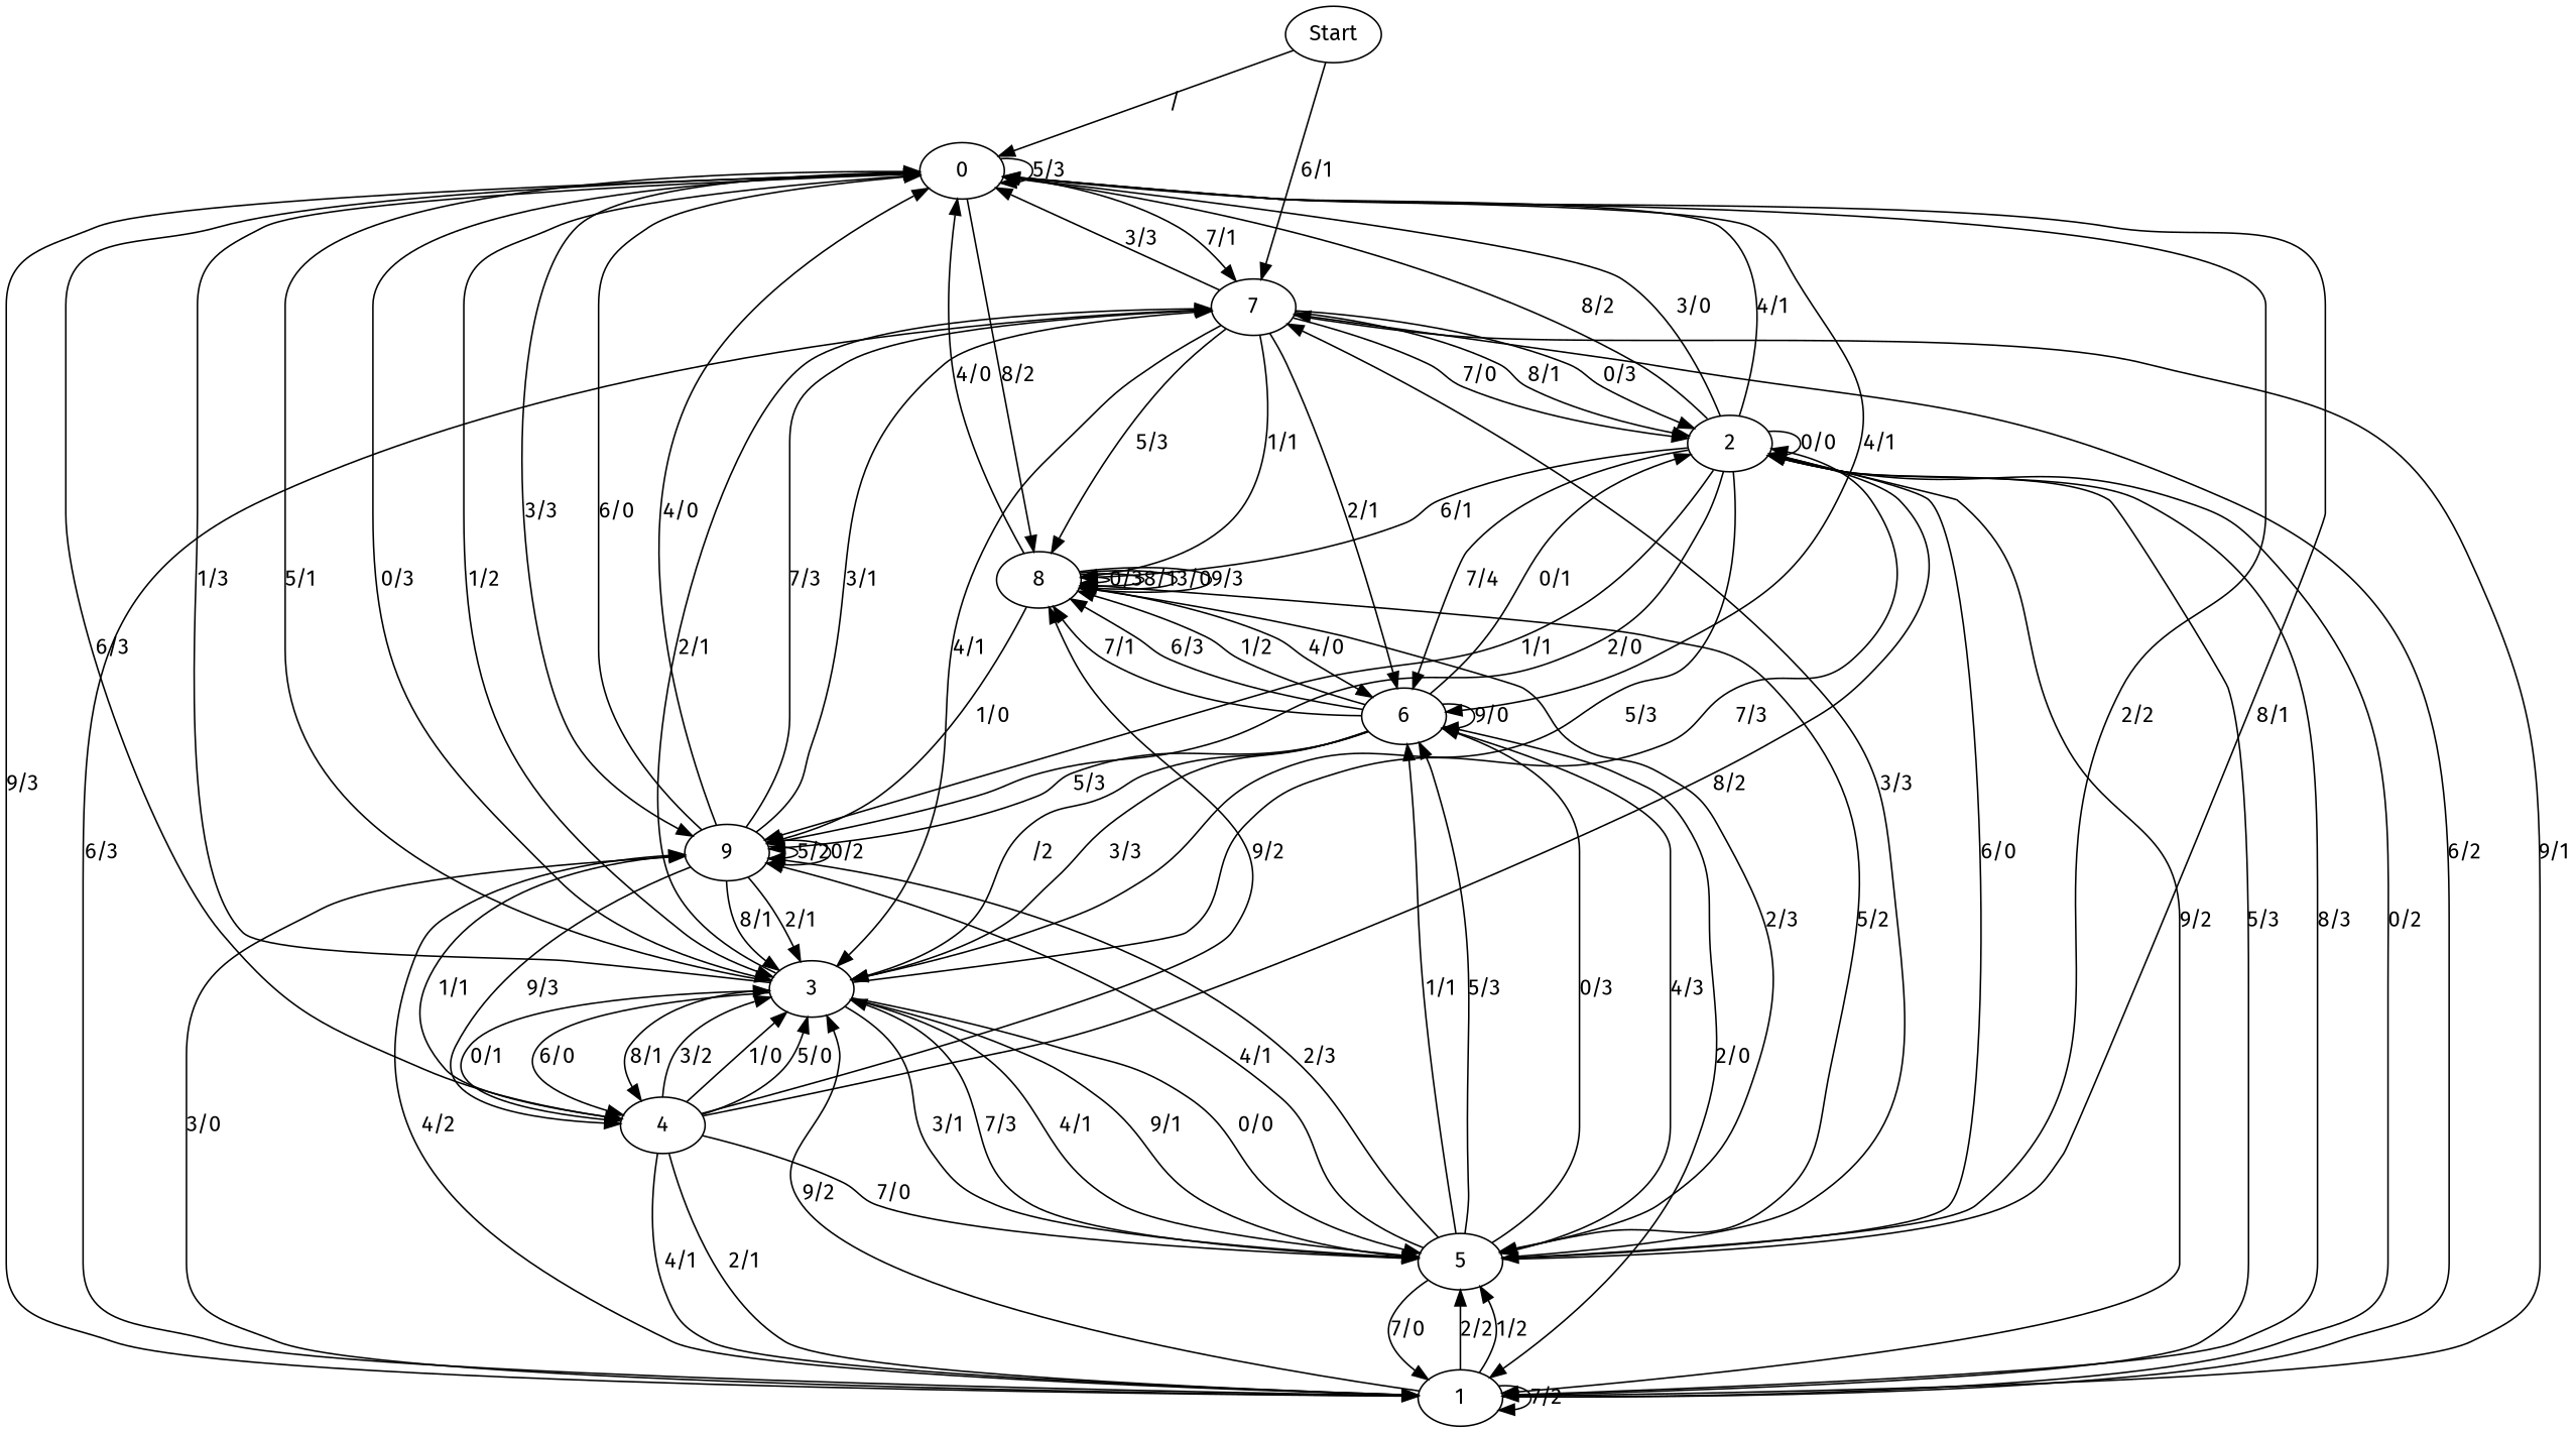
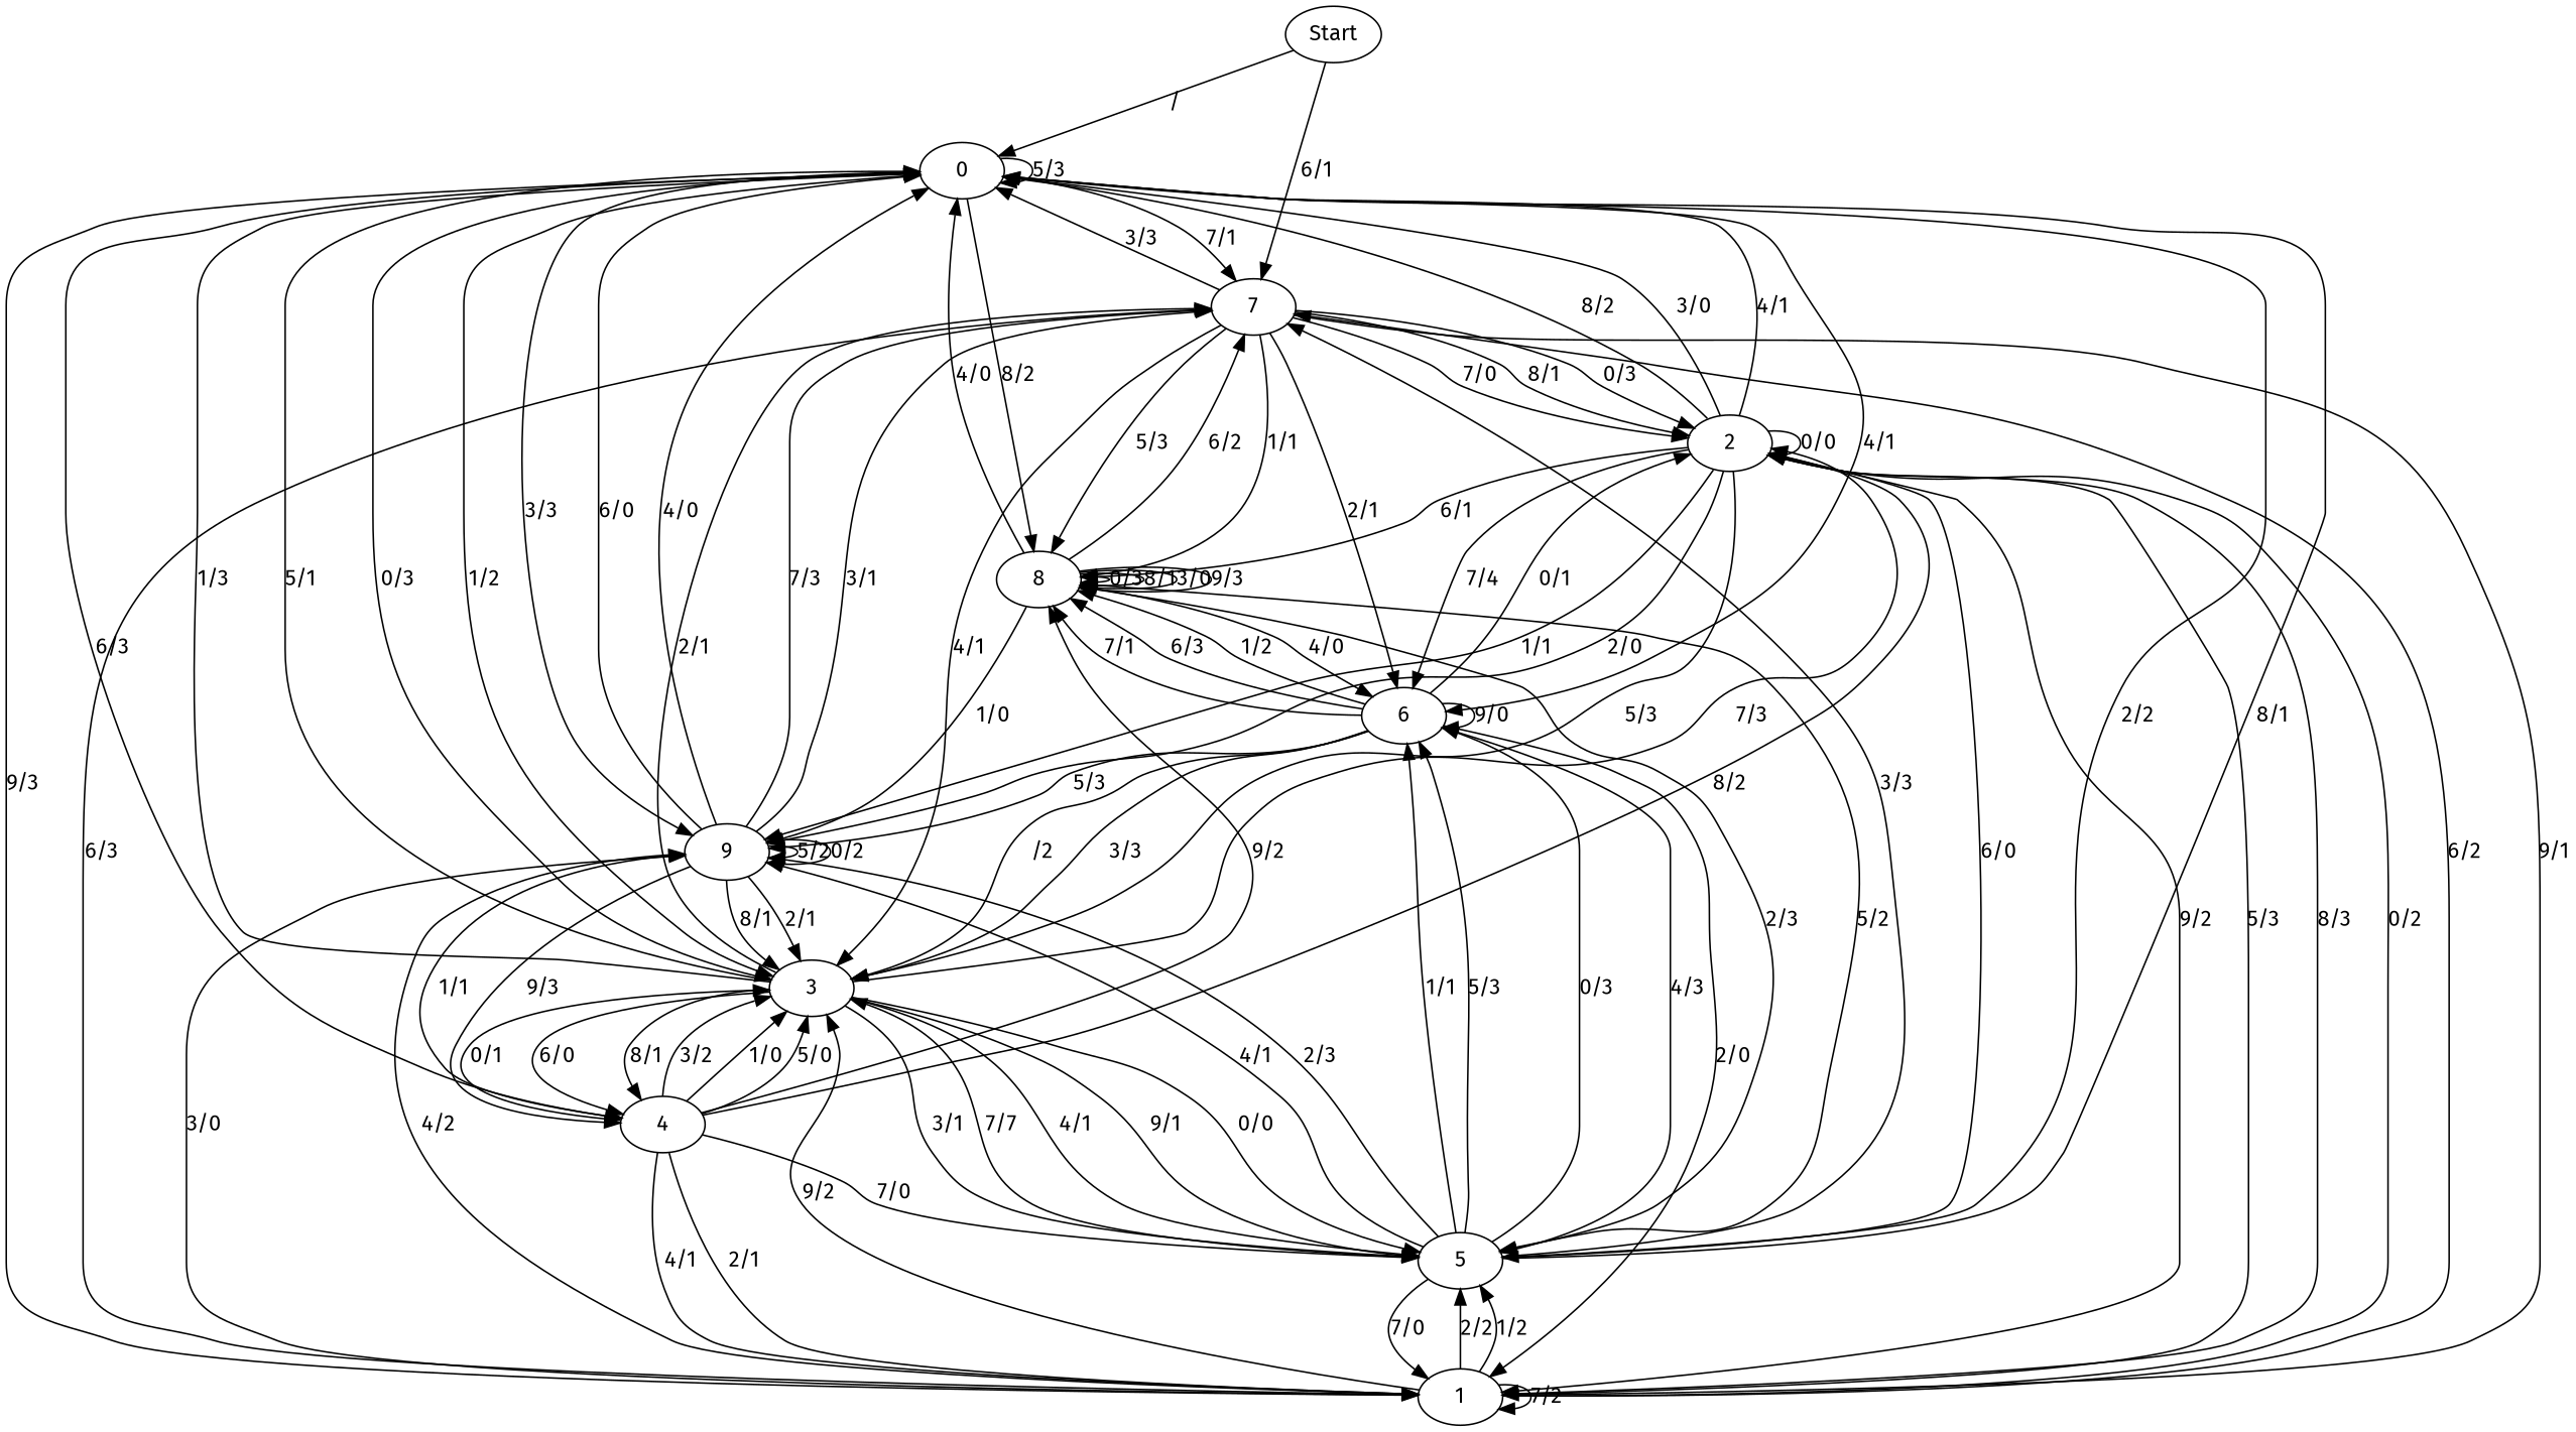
  digraph {
    fontname="Fira Sans"
    node [fontname="Fira Sans"]
    edge [fontname="Fira Sans"]
    Start
    0
    7
    9
    4
    5
    3
    1
    6
    8
    2
    Start -> 0 [label="/"]
    Start -> 7 [label="6/1"]
    0 -> 0 [label="5/3"]
    0 -> 7 [label="7/1"]
    0 -> 9 [label="3/3"]
    0 -> 4 [label="6/3"]
    0 -> 5 [label="2/2"]
    0 -> 3 [label="1/2"]
    0 -> 3 [label="0/3"]
    0 -> 1 [label="9/3"]
    0 -> 6 [label="4/1"]
    0 -> 8 [label="8/2"]
    7 -> 0 [label="3/3"]
    7 -> 3 [label="4/1"]
    7 -> 1 [label="9/1"]
    7 -> 1 [label="6/3"]
    7 -> 6 [label="2/1"]
    7 -> 8 [label="1/1"]
    7 -> 8 [label="5/3"]
    7 -> 2 [label="0/3"]
    7 -> 2 [label="7/0"]
    7 -> 2 [label="8/1"]
    9 -> 0 [label="6/0"]
    9 -> 0 [label="4/0"]
    9 -> 7 [label="7/3"]
    9 -> 7 [label="3/1"]
    9 -> 9 [label="5/2"]
    9 -> 9 [label="0/2"]
    9 -> 4 [label="9/3"]
    9 -> 4 [label="1/1"]
    9 -> 3 [label="8/1"]
    9 -> 3 [label="2/1"]
    4 -> 5 [label="7/0"]
    4 -> 3 [label="3/2"]
    4 -> 3 [label="1/0"]
    4 -> 3 [label="5/0"]
    4 -> 3 [label="0/1"]
    4 -> 1 [label="4/1"]
    4 -> 1 [label="2/1"]
    4 -> 8 [label="9/2"]
    4 -> 2 [label="8/2"]
    5 -> 0 [label="8/1"]
    5 -> 7 [label="3/3"]
    5 -> 9 [label="4/1"]
    5 -> 9 [label="2/3"]
-   5 -> 3 [label="7/3"]
+   5 -> 3 [label="7/7"]
    5 -> 1 [label="7/0"]
    5 -> 6 [label="1/1"]
    5 -> 6 [label="5/3"]
    5 -> 6 [label="0/3"]
    5 -> 2 [label="6/0"]
    3 -> 0 [label="1/3"]
    3 -> 0 [label="5/1"]
    3 -> 7 [label="2/1"]
    3 -> 4 [label="6/0"]
    3 -> 4 [label="8/1"]
    3 -> 5 [label="4/1"]
    3 -> 5 [label="9/1"]
    3 -> 5 [label="0/0"]
    3 -> 5 [label="3/1"]
    3 -> 2 [label="7/3"]
    1 -> 7 [label="6/2"]
    1 -> 9 [label="3/0"]
    1 -> 9 [label="4/2"]
    1 -> 5 [label="2/2"]
    1 -> 5 [label="1/2"]
    1 -> 3 [label="9/2"]
    1 -> 1 [label="7/2"]
    1 -> 2 [label="5/3"]
    1 -> 2 [label="8/3"]
    1 -> 2 [label="0/2"]
    6 -> 9 [label="5/3"]
    6 -> 5 [label="4/3"]
    6 -> 3 [label="/2"]
    6 -> 3 [label="3/3"]
    6 -> 1 [label="2/0"]
    6 -> 6 [label="9/0"]
    6 -> 8 [label="7/1"]
    6 -> 8 [label="6/3"]
    6 -> 8 [label="1/2"]
    6 -> 2 [label="0/1"]
    8 -> 0 [label="4/0"]
+   8 -> 7 [label="6/2"]
    8 -> 9 [label="1/0"]
    8 -> 5 [label="5/2"]
    8 -> 5 [label="2/3"]
    8 -> 6 [label="4/0"]
    8 -> 8 [label="0/3"]
    8 -> 8 [label="8/1"]
    8 -> 8 [label="3/0"]
    8 -> 8 [label="9/3"]
    2 -> 0 [label="4/1"]
    2 -> 0 [label="8/2"]
    2 -> 0 [label="3/0"]
    2 -> 9 [label="1/1"]
    2 -> 9 [label="2/0"]
    2 -> 3 [label="5/3"]
    2 -> 1 [label="9/2"]
    2 -> 6 [label="7/4"]
    2 -> 8 [label="6/1"]
    2 -> 2 [label="0/0"]
  }
